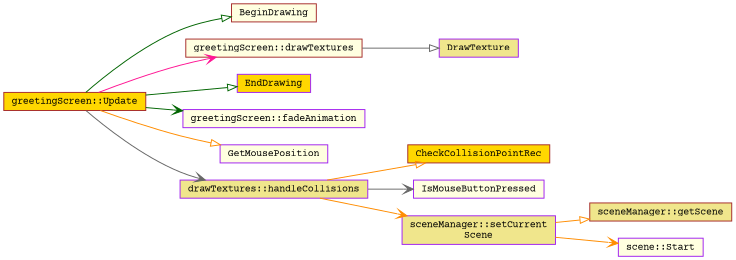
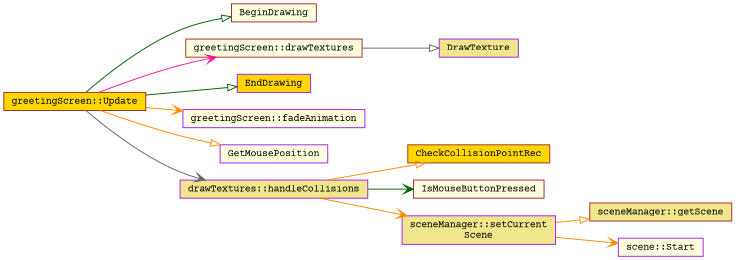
  digraph {
    fontname="Courier Prime"
    rankdir=LR
    node [color=purple fillcolor=lightyellow fontname="Courier Prime" fontsize=10 shape=box style=filled]
    edge [arrowhead=onormal color=darkorange fontname="Courier Prime" fontsize=10 labelfontname=Helvetica labelfontsize=10 style=solid]
    n1 [color=brown fillcolor=gold fontcolor=black height=0.2 label="greetingScreen::Update" width=0.4]
    n2 [color=brown height=0.2 label=BeginDrawing width=0.4]
    n3 [color=brown height=0.2 label="greetingScreen::drawTextures" width=0.4]
    n4 [fillcolor=gold height=0.2 label=EndDrawing width=0.4]
    n5 [height=0.2 label="greetingScreen::fadeAnimation" width=0.4]
    n6 [height=0.2 label=GetMousePosition width=0.4]
    n7 [fillcolor=khaki height=0.2 label="drawTextures::handleCollisions" width=0.4]
    n8 [fillcolor=khaki height=0.2 label=DrawTexture width=0.4]
    n9 [color=brown fillcolor=gold height=0.2 label=CheckCollisionPointRec width=0.4]
-   n10 [height=0.2 label=IsMouseButtonPressed width=0.4]
+   n10 [color=brown height=0.2 label=IsMouseButtonPressed width=0.4]
    n11 [fillcolor=khaki height=0.2 label="sceneManager::setCurrent\lScene" width=0.4]
    n12 [color=brown fillcolor=khaki height=0.2 label="sceneManager::getScene" width=0.4]
    n13 [height=0.2 label="scene::Start" width=0.4]
    n1 -> n2 [color=darkgreen]
    n1 -> n3 [arrowhead=vee color=deeppink]
    n1 -> n4 [color=darkgreen]
-   n1 -> n5 [arrowhead=vee color=darkgreen]
+   n1 -> n5 [arrowhead=vee]
    n1 -> n6
    n1 -> n7 [arrowhead=vee color=gray40]
    n3 -> n8 [color=gray40]
    n7 -> n9
-   n7 -> n10 [arrowhead=vee color=gray40]
+   n7 -> n10 [arrowhead=vee color=darkgreen]
    n7 -> n11 [arrowhead=vee]
    n11 -> n12
    n11 -> n13 [arrowhead=vee]
  }
